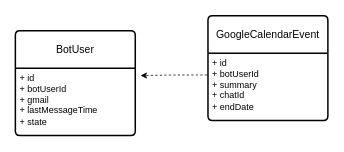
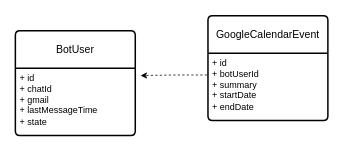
  <mxCell id="0" />
  <mxCell id="1" parent="0" />
  <mxCell id="2" value="BotUser" style="swimlane;childLayout=stackLayout;horizontal=1;startSize=50;horizontalStack=0;rounded=1;fontSize=14;fontStyle=0;strokeWidth=2;resizeParent=0;resizeLast=1;shadow=0;dashed=0;align=center;arcSize=4;whiteSpace=wrap;html=1;" vertex="1" parent="1"><mxGeometry x="20" y="40" width="160" height="140" as="geometry" /></mxCell>
- <mxCell id="3" value="+ id&lt;br&gt;+ botUserId&lt;br&gt;+ gmail&lt;div&gt;+ lastMessageTime&lt;/div&gt;&lt;div&gt;+ state&lt;/div&gt;" style="align=left;strokeColor=none;fillColor=none;spacingLeft=4;fontSize=12;verticalAlign=top;resizable=0;rotatable=0;part=1;html=1;" vertex="1" parent="2"><mxGeometry y="50" width="160" height="90" as="geometry" /></mxCell>
+ <mxCell id="3" value="+ id&lt;br&gt;+ chatId&lt;br&gt;+ gmail&lt;div&gt;+ lastMessageTime&lt;/div&gt;&lt;div&gt;+ state&lt;/div&gt;" style="align=left;strokeColor=none;fillColor=none;spacingLeft=4;fontSize=12;verticalAlign=top;resizable=0;rotatable=0;part=1;html=1;" vertex="1" parent="2"><mxGeometry y="50" width="160" height="90" as="geometry" /></mxCell>
  <mxCell id="4" value="GoogleCalendarEvent" style="swimlane;childLayout=stackLayout;horizontal=1;startSize=50;horizontalStack=0;rounded=1;fontSize=14;fontStyle=0;strokeWidth=2;resizeParent=0;resizeLast=1;shadow=0;dashed=0;align=center;arcSize=4;whiteSpace=wrap;html=1;" vertex="1" parent="1"><mxGeometry x="277" y="20" width="160" height="140" as="geometry" /></mxCell>
- <mxCell id="5" value="+ id&lt;br&gt;+ botUserId&lt;br&gt;+ summary&lt;div&gt;+ chatId&lt;/div&gt;&lt;div&gt;+ endDate&lt;/div&gt;" style="align=left;strokeColor=none;fillColor=none;spacingLeft=4;fontSize=12;verticalAlign=top;resizable=0;rotatable=0;part=1;html=1;" vertex="1" parent="4"><mxGeometry y="50" width="160" height="90" as="geometry" /></mxCell>
+ <mxCell id="5" value="+ id&lt;br&gt;+ botUserId&lt;br&gt;+ summary&lt;div&gt;+ startDate&lt;/div&gt;&lt;div&gt;+ endDate&lt;/div&gt;" style="align=left;strokeColor=none;fillColor=none;spacingLeft=4;fontSize=12;verticalAlign=top;resizable=0;rotatable=0;part=1;html=1;" vertex="1" parent="4"><mxGeometry y="50" width="160" height="90" as="geometry" /></mxCell>
  <mxCell id="6" style="edgeStyle=orthogonalEdgeStyle;rounded=0;orthogonalLoop=1;jettySize=auto;html=1;entryX=1.044;entryY=0.111;entryDx=0;entryDy=0;entryPerimeter=0;exitX=-0.008;exitY=0.324;exitDx=0;exitDy=0;exitPerimeter=0;dashed=1;" edge="1" parent="1" source="5" target="3"><mxGeometry relative="1" as="geometry" /></mxCell>
